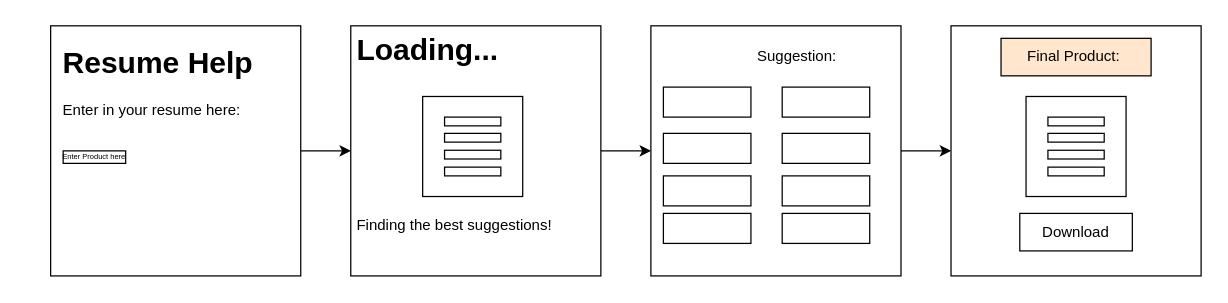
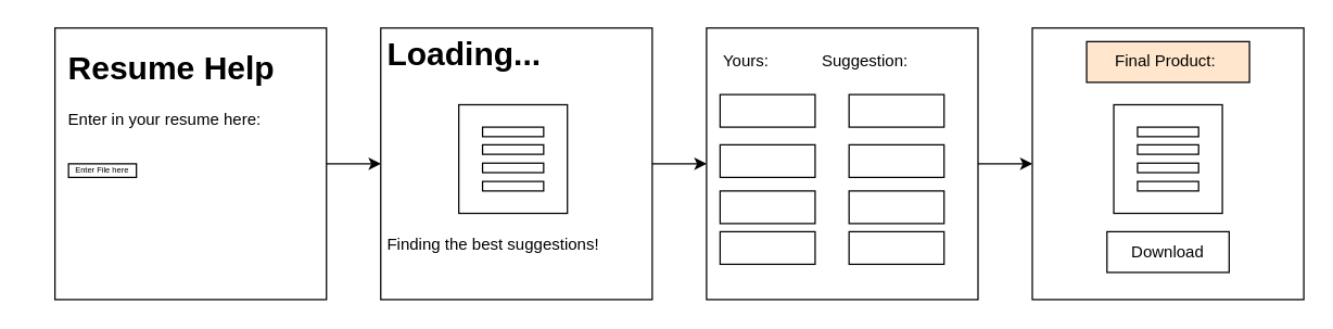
  <mxCell id="0" />
  <mxCell id="1" parent="0" />
  <mxCell id="2" value="" style="edgeStyle=orthogonalEdgeStyle;rounded=0;orthogonalLoop=1;jettySize=auto;html=1;" edge="1" parent="1" source="3" target="6"><mxGeometry relative="1" as="geometry" /></mxCell>
  <mxCell id="3" value="" style="whiteSpace=wrap;html=1;aspect=fixed;" vertex="1" parent="1"><mxGeometry x="40" y="20" width="200" height="200" as="geometry" /></mxCell>
  <mxCell id="4" value="&lt;h1&gt;Resume Help&lt;/h1&gt;&lt;p&gt;Enter in your resume here:&amp;nbsp;&lt;/p&gt;" style="text;html=1;strokeColor=none;fillColor=none;spacing=5;spacingTop=-20;whiteSpace=wrap;overflow=hidden;rounded=0;" vertex="1" parent="1"><mxGeometry x="45" y="30" width="190" height="70" as="geometry" /></mxCell>
  <mxCell id="5" value="" style="rounded=0;whiteSpace=wrap;html=1;" vertex="1" parent="1"><mxGeometry x="50" y="120" width="50" height="10" as="geometry" /></mxCell>
  <mxCell id="6" value="" style="whiteSpace=wrap;html=1;aspect=fixed;" vertex="1" parent="1"><mxGeometry x="280" y="20" width="200" height="200" as="geometry" /></mxCell>
- <mxCell id="7" value="&lt;font style=&quot;font-size: 6px;&quot;&gt;Enter Product here&lt;/font&gt;" style="text;html=1;strokeColor=none;fillColor=none;align=center;verticalAlign=middle;whiteSpace=wrap;rounded=0;" vertex="1" parent="1"><mxGeometry x="20" y="113" width="110" height="20" as="geometry" /></mxCell>
+ <mxCell id="7" value="&lt;font style=&quot;font-size: 6px;&quot;&gt;Enter File here&lt;/font&gt;" style="text;html=1;strokeColor=none;fillColor=none;align=center;verticalAlign=middle;whiteSpace=wrap;rounded=0;" vertex="1" parent="1"><mxGeometry x="20" y="113" width="110" height="20" as="geometry" /></mxCell>
  <mxCell id="8" value="" style="edgeStyle=orthogonalEdgeStyle;rounded=0;orthogonalLoop=1;jettySize=auto;html=1;" edge="1" parent="1" source="9" target="16"><mxGeometry relative="1" as="geometry" /></mxCell>
  <mxCell id="9" value="&lt;h1&gt;&lt;span style=&quot;background-color: initial;&quot;&gt;Loading...&lt;/span&gt;&lt;/h1&gt;&lt;h1&gt;&lt;br&gt;&lt;/h1&gt;&lt;div&gt;&lt;br&gt;&lt;/div&gt;&lt;div&gt;&lt;br&gt;&lt;/div&gt;&lt;div&gt;&lt;br&gt;&lt;/div&gt;&lt;div&gt;&lt;br&gt;&lt;/div&gt;&lt;div&gt;Finding the best suggestions!&amp;nbsp;&lt;/div&gt;" style="text;html=1;strokeColor=none;fillColor=none;spacing=5;spacingTop=-20;whiteSpace=wrap;overflow=hidden;rounded=0;" vertex="1" parent="1"><mxGeometry x="280" y="20" width="200" height="200" as="geometry" /></mxCell>
  <mxCell id="10" value="" style="whiteSpace=wrap;html=1;aspect=fixed;" vertex="1" parent="1"><mxGeometry x="337.5" y="76.5" width="80" height="80" as="geometry" /></mxCell>
  <mxCell id="11" value="" style="rounded=0;whiteSpace=wrap;html=1;" vertex="1" parent="1"><mxGeometry x="355" y="93" width="45" height="7" as="geometry" /></mxCell>
  <mxCell id="12" value="" style="rounded=0;whiteSpace=wrap;html=1;" vertex="1" parent="1"><mxGeometry x="355" y="106" width="45" height="7" as="geometry" /></mxCell>
  <mxCell id="13" value="" style="rounded=0;whiteSpace=wrap;html=1;" vertex="1" parent="1"><mxGeometry x="355" y="119.5" width="45" height="7" as="geometry" /></mxCell>
  <mxCell id="14" value="" style="rounded=0;whiteSpace=wrap;html=1;" vertex="1" parent="1"><mxGeometry x="355" y="133" width="45" height="7" as="geometry" /></mxCell>
  <mxCell id="15" value="" style="edgeStyle=orthogonalEdgeStyle;rounded=0;orthogonalLoop=1;jettySize=auto;html=1;" edge="1" parent="1" source="16" target="27"><mxGeometry relative="1" as="geometry" /></mxCell>
  <mxCell id="16" value="" style="whiteSpace=wrap;html=1;aspect=fixed;" vertex="1" parent="1"><mxGeometry x="520" y="20" width="200" height="200" as="geometry" /></mxCell>
  <mxCell id="17" value="" style="rounded=0;whiteSpace=wrap;html=1;" vertex="1" parent="1"><mxGeometry x="530" y="69" width="70" height="24" as="geometry" /></mxCell>
+ <mxCell id="18" value="Yours:&amp;nbsp;" style="text;html=1;strokeColor=none;fillColor=none;align=center;verticalAlign=middle;whiteSpace=wrap;rounded=0;" vertex="1" parent="1"><mxGeometry x="521" y="30" width="60" height="30" as="geometry" /></mxCell>
  <mxCell id="19" value="Suggestion:" style="text;html=1;strokeColor=none;fillColor=none;align=center;verticalAlign=middle;whiteSpace=wrap;rounded=0;" vertex="1" parent="1"><mxGeometry x="607" y="30" width="60" height="30" as="geometry" /></mxCell>
  <mxCell id="20" value="" style="rounded=0;whiteSpace=wrap;html=1;" vertex="1" parent="1"><mxGeometry x="625" y="69" width="70" height="24" as="geometry" /></mxCell>
  <mxCell id="21" value="" style="rounded=0;whiteSpace=wrap;html=1;" vertex="1" parent="1"><mxGeometry x="530" y="106" width="70" height="24" as="geometry" /></mxCell>
  <mxCell id="22" value="" style="rounded=0;whiteSpace=wrap;html=1;" vertex="1" parent="1"><mxGeometry x="530" y="140" width="70" height="24" as="geometry" /></mxCell>
  <mxCell id="23" value="" style="rounded=0;whiteSpace=wrap;html=1;" vertex="1" parent="1"><mxGeometry x="625" y="106" width="70" height="24" as="geometry" /></mxCell>
  <mxCell id="24" value="" style="rounded=0;whiteSpace=wrap;html=1;" vertex="1" parent="1"><mxGeometry x="625" y="140" width="70" height="24" as="geometry" /></mxCell>
  <mxCell id="25" value="" style="rounded=0;whiteSpace=wrap;html=1;" vertex="1" parent="1"><mxGeometry x="530" y="170" width="70" height="24" as="geometry" /></mxCell>
  <mxCell id="26" value="" style="rounded=0;whiteSpace=wrap;html=1;" vertex="1" parent="1"><mxGeometry x="625" y="170" width="70" height="24" as="geometry" /></mxCell>
  <mxCell id="27" value="" style="whiteSpace=wrap;html=1;aspect=fixed;movable=0;resizable=0;rotatable=0;deletable=0;editable=0;locked=1;connectable=0;" vertex="1" parent="1"><mxGeometry x="760" y="20" width="200" height="200" as="geometry" /></mxCell>
  <mxCell id="28" value="Final Product:&amp;nbsp;" style="rounded=0;whiteSpace=wrap;html=1;fillColor=#ffe6cc;" vertex="1" parent="1"><mxGeometry x="800" y="30" width="120" height="30" as="geometry" /></mxCell>
  <mxCell id="29" value="" style="whiteSpace=wrap;html=1;aspect=fixed;" vertex="1" parent="1"><mxGeometry x="820" y="76.5" width="80" height="80" as="geometry" /></mxCell>
  <mxCell id="30" value="" style="rounded=0;whiteSpace=wrap;html=1;" vertex="1" parent="1"><mxGeometry x="837.5" y="93" width="45" height="7" as="geometry" /></mxCell>
  <mxCell id="31" value="" style="rounded=0;whiteSpace=wrap;html=1;" vertex="1" parent="1"><mxGeometry x="837.5" y="106" width="45" height="7" as="geometry" /></mxCell>
  <mxCell id="32" value="" style="rounded=0;whiteSpace=wrap;html=1;" vertex="1" parent="1"><mxGeometry x="837.5" y="119.5" width="45" height="7" as="geometry" /></mxCell>
  <mxCell id="33" value="" style="rounded=0;whiteSpace=wrap;html=1;" vertex="1" parent="1"><mxGeometry x="837.5" y="133" width="45" height="7" as="geometry" /></mxCell>
  <mxCell id="34" value="Download" style="rounded=0;whiteSpace=wrap;html=1;" vertex="1" parent="1"><mxGeometry x="815" y="170" width="90" height="30" as="geometry" /></mxCell>
